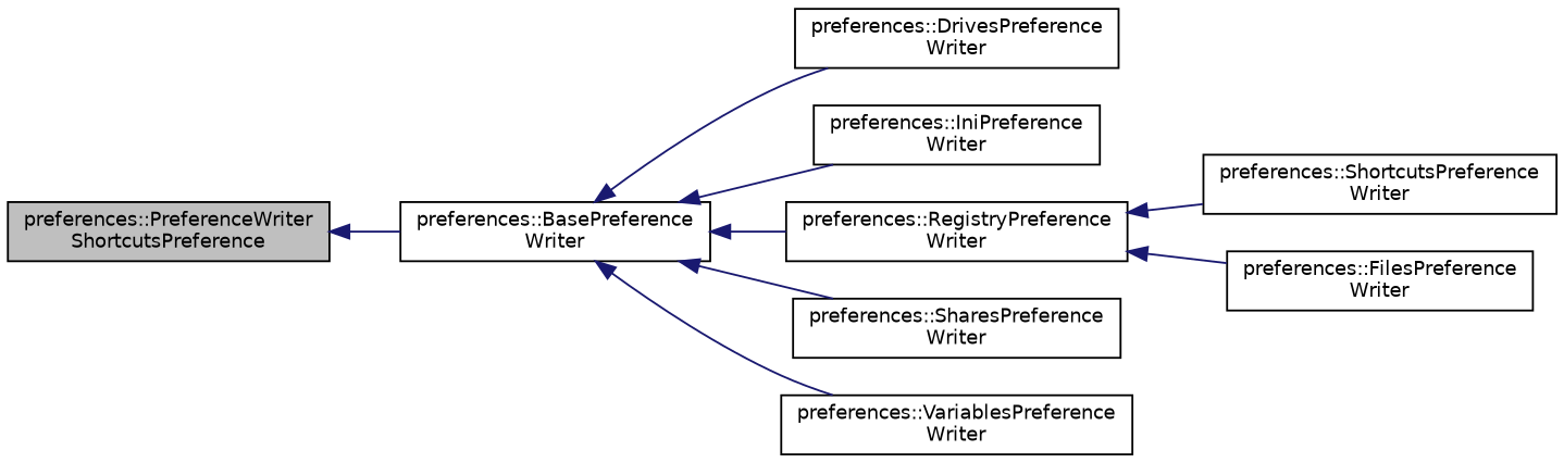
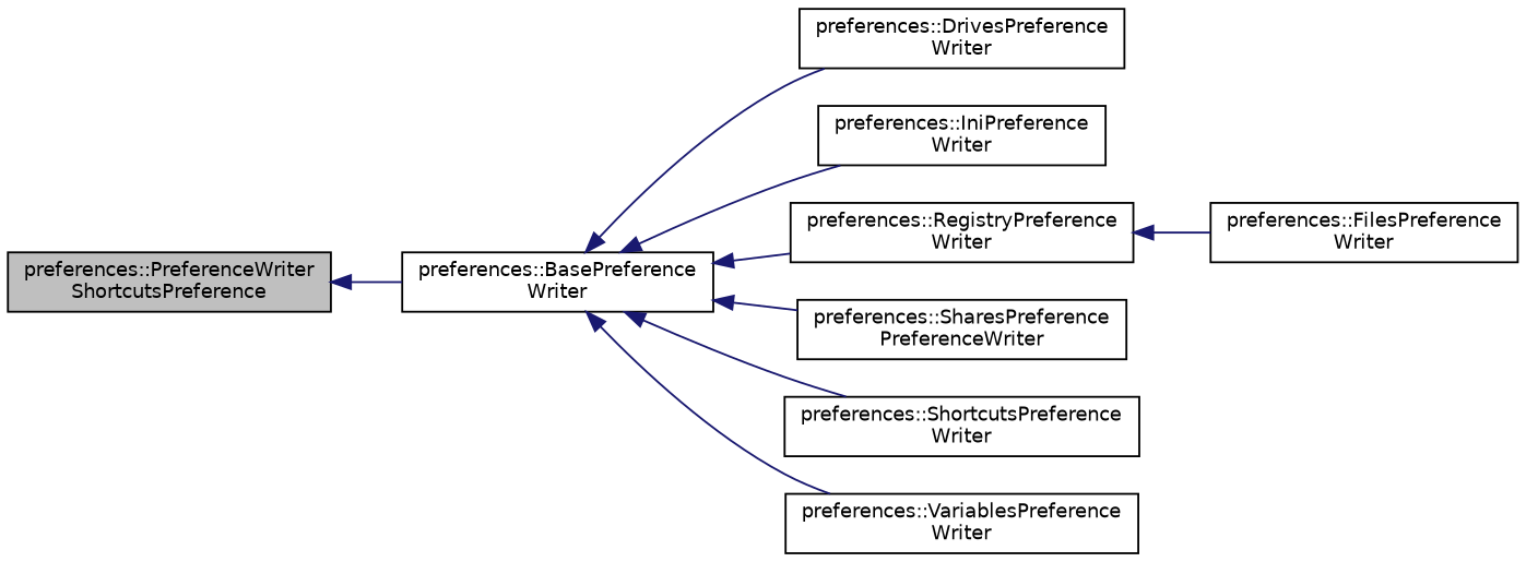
  digraph {
    rankdir=LR
    node [color=black fillcolor=white fontname=Helvetica fontsize=10 shape=record style=filled]
    edge [color=midnightblue dir=back fontname=Helvetica fontsize=10 labelfontname=Helvetica labelfontsize=10 style=solid]
    n1 [fillcolor=grey75 fontcolor=black height=0.2 label="preferences::PreferenceWriter\lShortcutsPreference" width=0.4]
    n2 [height=0.2 label="preferences::BasePreference\lWriter" width=0.4]
    n3 [height=0.2 label="preferences::DrivesPreference\lWriter" width=0.4]
    n4 [height=0.2 label="preferences::IniPreference\lWriter" width=0.4]
    n5 [height=0.2 label="preferences::RegistryPreference\lWriter" width=0.4]
-   n6 [height=0.2 label="preferences::SharesPreference\lWriter" width=0.4]
+   n6 [height=0.2 label="preferences::SharesPreference\lPreferenceWriter" width=0.4]
    n7 [height=0.2 label="preferences::ShortcutsPreference\lWriter" width=0.4]
    n8 [height=0.2 label="preferences::VariablesPreference\lWriter" width=0.4]
    n9 [height=0.2 label="preferences::FilesPreference\lWriter" width=0.4]
    n1 -> n2
    n2 -> n3
    n2 -> n4
    n2 -> n5
    n2 -> n6
-   n5 -> n7
+   n2 -> n7
    n2 -> n8
    n5 -> n9
  }
